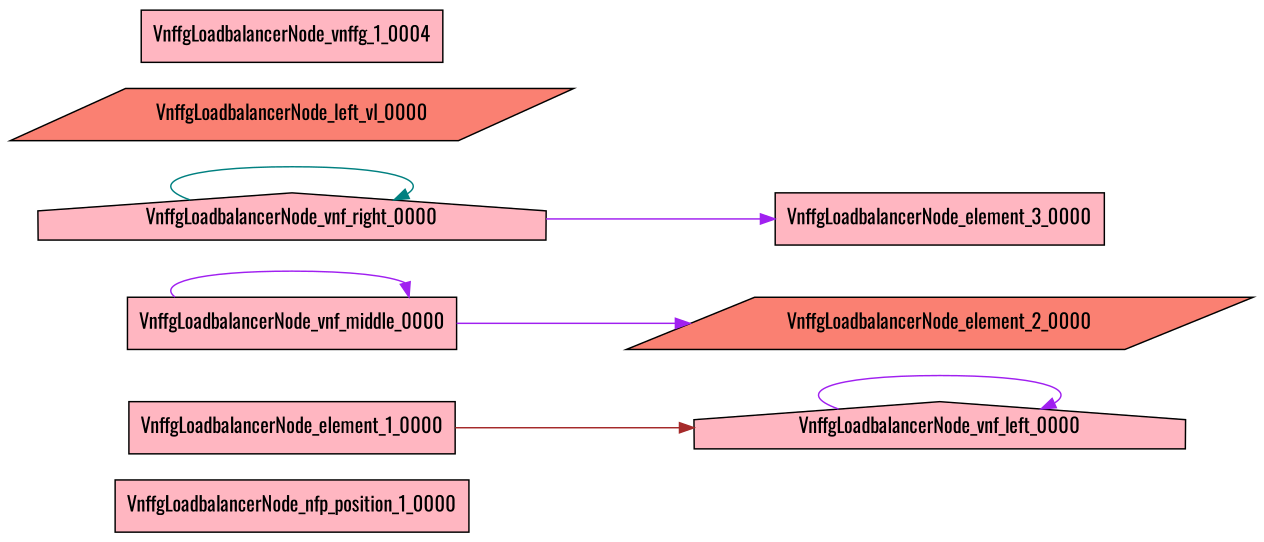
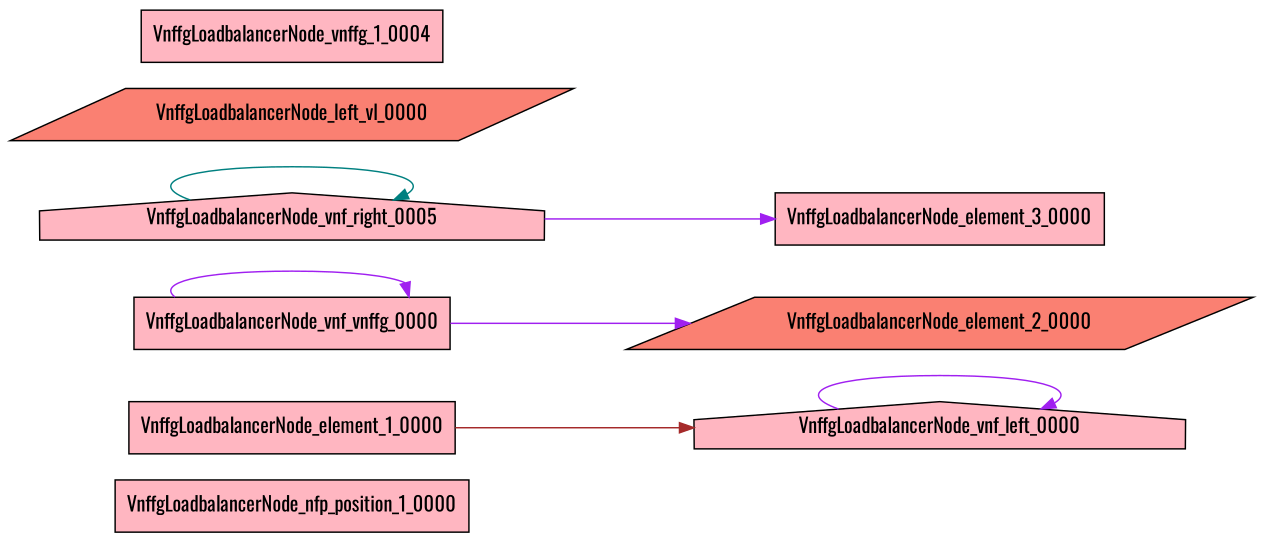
  strict digraph {
    fontname=Oswald
    rankdir=LR
    node [fillcolor=lightpink fontname=Oswald shape=box style=filled]
    edge [color=purple fontname=Oswald]
    VnffgLoadbalancerNode_nfp_position_1_0000
    VnffgLoadbalancerNode_vnf_left_0000 [shape=house]
    VnffgLoadbalancerNode_element_1_0000
-   VnffgLoadbalancerNode_vnf_middle_0000
+   VnffgLoadbalancerNode_vnf_middle_0000 [label=VnffgLoadbalancerNode_vnf_vnffg_0000]
    VnffgLoadbalancerNode_element_2_0000 [fillcolor=salmon shape=parallelogram]
-   VnffgLoadbalancerNode_vnf_right_0000 [shape=house]
+   VnffgLoadbalancerNode_vnf_right_0000 [shape=house label=VnffgLoadbalancerNode_vnf_right_0005]
    VnffgLoadbalancerNode_element_3_0000
    VnffgLoadbalancerNode_left_vl_0000 [fillcolor=salmon shape=parallelogram]
    n9 [label=VnffgLoadbalancerNode_vnffg_1_0004]
    VnffgLoadbalancerNode_vnf_left_0000 -> VnffgLoadbalancerNode_vnf_left_0000
    VnffgLoadbalancerNode_element_1_0000 -> VnffgLoadbalancerNode_vnf_left_0000 [color=brown]
    VnffgLoadbalancerNode_vnf_middle_0000 -> VnffgLoadbalancerNode_vnf_middle_0000
    VnffgLoadbalancerNode_vnf_middle_0000 -> VnffgLoadbalancerNode_element_2_0000
    VnffgLoadbalancerNode_vnf_right_0000 -> VnffgLoadbalancerNode_vnf_right_0000 [color=teal]
    VnffgLoadbalancerNode_vnf_right_0000 -> VnffgLoadbalancerNode_element_3_0000
  }
